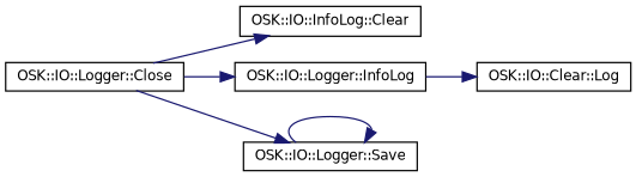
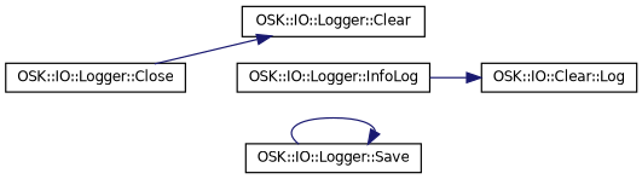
  digraph {
    rankdir=LR
    node [color=black fillcolor=white fontname=Helvetica fontsize=10 shape=record style=filled]
    edge [color=midnightblue fontname=Helvetica fontsize=10 labelfontname=Helvetica labelfontsize=10 style=solid]
    n1 [height=0.2 label="OSK::IO::Logger::Close" width=0.4]
-   n2 [height=0.2 label="OSK::IO::InfoLog::Clear" width=0.4]
+   n2 [height=0.2 label="OSK::IO::Logger::Clear" width=0.4]
    n3 [height=0.2 label="OSK::IO::Logger::InfoLog" width=0.4]
    n4 [height=0.2 label="OSK::IO::Logger::Save" width=0.4]
    n5 [height=0.2 label="OSK::IO::Clear::Log" width=0.4]
    n1 -> n2
-   n1 -> n3
-   n1 -> n4
    n3 -> n5
    n4 -> n4
  }
